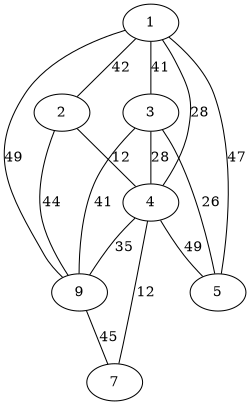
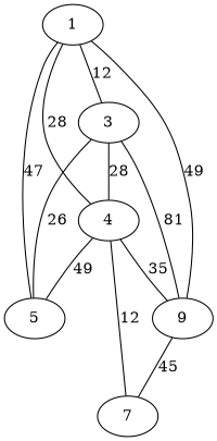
  graph {
    fontname="DejaVu Serif"
    node [fontname="DejaVu Serif"]
    edge [fontname="DejaVu Serif"]
    1
-   2
    3
    5
    n5 [label=9]
    4
    7
-   1 -- 2 [label=42]
-   1 -- 3 [label=41]
+   1 -- 3 [label=12]
    1 -- 5 [label=47]
    1 -- n5 [label=49]
    1 -- 4 [label=28]
-   2 -- n5 [label=44]
-   2 -- 4 [label=12]
    3 -- 5 [label=26]
-   3 -- n5 [label=41]
+   3 -- n5 [label=81]
    3 -- 4 [label=28]
    n5 -- 7 [label=45]
    4 -- 5 [label=49]
    4 -- n5 [label=35]
    4 -- 7 [label=12]
  }
